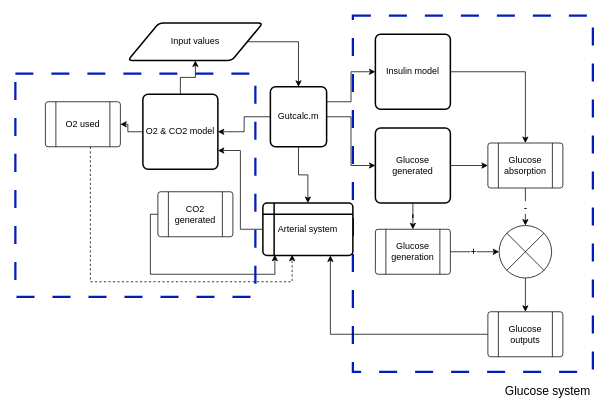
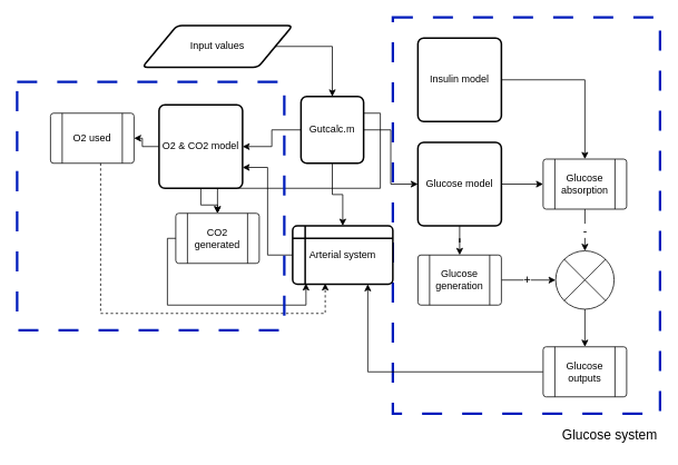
  <mxCell id="0" />
  <mxCell id="1" parent="0" />
  <mxCell id="2" value="" style="rounded=0;whiteSpace=wrap;html=1;fillColor=none;dashed=1;dashPattern=8 8;perimeterSpacing=2;strokeWidth=3;fontColor=#ffffff;strokeColor=#001DBC;" parent="1" vertex="1"><mxGeometry x="470" y="20" width="320" height="475" as="geometry" /></mxCell>
  <mxCell id="3" style="edgeStyle=orthogonalEdgeStyle;rounded=0;orthogonalLoop=1;jettySize=auto;html=1;entryX=0.5;entryY=0;entryDx=0;entryDy=0;" parent="1" source="4" target="9" edge="1"><mxGeometry relative="1" as="geometry" /></mxCell>
  <mxCell id="4" value="Input values" style="shape=parallelogram;html=1;strokeWidth=2;perimeter=parallelogramPerimeter;whiteSpace=wrap;rounded=1;arcSize=12;size=0.23;" parent="1" vertex="1"><mxGeometry x="170" y="30" width="180" height="50" as="geometry" /></mxCell>
  <mxCell id="5" value="" style="edgeStyle=orthogonalEdgeStyle;rounded=0;orthogonalLoop=1;jettySize=auto;html=1;" parent="1" source="9" target="12" edge="1"><mxGeometry relative="1" as="geometry" /></mxCell>
- <mxCell id="6" style="edgeStyle=orthogonalEdgeStyle;rounded=0;orthogonalLoop=1;jettySize=auto;html=1;exitX=1;exitY=0.25;exitDx=0;exitDy=0;entryX=0;entryY=0.5;entryDx=0;entryDy=0;" parent="1" source="9" target="14" edge="1"><mxGeometry relative="1" as="geometry" /></mxCell>
+ <mxCell id="6" style="edgeStyle=orthogonalEdgeStyle;rounded=0;orthogonalLoop=1;jettySize=auto;html=1;exitX=1;exitY=0.25;exitDx=0;exitDy=0;" parent="1" source="9" target="26" edge="1"><mxGeometry relative="1" as="geometry" /></mxCell>
  <mxCell id="7" value="" style="edgeStyle=orthogonalEdgeStyle;rounded=0;orthogonalLoop=1;jettySize=auto;html=1;" parent="1" source="9" target="24" edge="1"><mxGeometry relative="1" as="geometry" /></mxCell>
  <mxCell id="8" value="" style="edgeStyle=orthogonalEdgeStyle;rounded=0;orthogonalLoop=1;jettySize=auto;html=1;" parent="1" source="9" target="17" edge="1"><mxGeometry relative="1" as="geometry" /></mxCell>
  <mxCell id="9" value="Gutcalc.m&lt;br&gt;" style="rounded=1;whiteSpace=wrap;html=1;absoluteArcSize=1;arcSize=14;strokeWidth=2;" parent="1" vertex="1"><mxGeometry x="360" y="115" width="75" height="80" as="geometry" /></mxCell>
  <mxCell id="10" value="" style="edgeStyle=orthogonalEdgeStyle;rounded=0;orthogonalLoop=1;jettySize=auto;html=1;" parent="1" source="12" target="31" edge="1"><mxGeometry relative="1" as="geometry" /></mxCell>
  <mxCell id="11" value="" style="edgeStyle=orthogonalEdgeStyle;rounded=0;orthogonalLoop=1;jettySize=auto;html=1;" parent="1" source="12" target="22" edge="1"><mxGeometry relative="1" as="geometry" /></mxCell>
- <mxCell id="12" value="Glucose generated" style="rounded=1;whiteSpace=wrap;html=1;absoluteArcSize=1;arcSize=14;strokeWidth=2;" parent="1" vertex="1"><mxGeometry x="500" y="170" width="100" height="100" as="geometry" /></mxCell>
+ <mxCell id="12" value="Glucose model" style="rounded=1;whiteSpace=wrap;html=1;absoluteArcSize=1;arcSize=14;strokeWidth=2;" parent="1" vertex="1"><mxGeometry x="500" y="170" width="100" height="100" as="geometry" /></mxCell>
  <mxCell id="13" style="edgeStyle=orthogonalEdgeStyle;rounded=0;orthogonalLoop=1;jettySize=auto;html=1;exitX=1;exitY=0.5;exitDx=0;exitDy=0;entryX=0.5;entryY=0;entryDx=0;entryDy=0;" parent="1" source="14" target="22" edge="1"><mxGeometry relative="1" as="geometry" /></mxCell>
  <mxCell id="14" value="Insulin model" style="rounded=1;whiteSpace=wrap;html=1;absoluteArcSize=1;arcSize=14;strokeWidth=2;" parent="1" vertex="1"><mxGeometry x="500" y="45" width="100" height="100" as="geometry" /></mxCell>
  <mxCell id="15" value="" style="edgeStyle=orthogonalEdgeStyle;rounded=0;orthogonalLoop=1;jettySize=auto;html=1;" parent="1" source="17" target="25" edge="1"><mxGeometry relative="1" as="geometry" /></mxCell>
- <mxCell id="16" value="" style="edgeStyle=orthogonalEdgeStyle;rounded=0;orthogonalLoop=1;jettySize=auto;html=1;" parent="1" source="17" target="4" edge="1"><mxGeometry relative="1" as="geometry" /></mxCell>
+ <mxCell id="16" value="" style="edgeStyle=orthogonalEdgeStyle;rounded=0;orthogonalLoop=1;jettySize=auto;html=1;" parent="1" source="17" target="26" edge="1"><mxGeometry relative="1" as="geometry" /></mxCell>
  <mxCell id="17" value="O2 &amp;amp; CO2 model" style="rounded=1;whiteSpace=wrap;html=1;absoluteArcSize=1;arcSize=14;strokeWidth=2;" parent="1" vertex="1"><mxGeometry x="190" y="125" width="100" height="100" as="geometry" /></mxCell>
  <mxCell id="18" style="edgeStyle=orthogonalEdgeStyle;rounded=0;orthogonalLoop=1;jettySize=auto;html=1;entryX=0.75;entryY=1;entryDx=0;entryDy=0;" parent="1" source="19" target="24" edge="1"><mxGeometry relative="1" as="geometry" /></mxCell>
  <mxCell id="19" value="Glucose outputs" style="verticalLabelPosition=middle;verticalAlign=middle;html=1;shape=process;whiteSpace=wrap;rounded=1;size=0.14;arcSize=6;labelPosition=center;align=center;" parent="1" vertex="1"><mxGeometry x="650" y="415" width="100" height="60" as="geometry" /></mxCell>
  <mxCell id="20" value="" style="edgeStyle=orthogonalEdgeStyle;rounded=0;orthogonalLoop=1;jettySize=auto;html=1;" parent="1" source="22" target="33" edge="1"><mxGeometry relative="1" as="geometry" /></mxCell>
  <mxCell id="21" value="-" style="edgeLabel;html=1;align=center;verticalAlign=middle;resizable=0;points=[];spacing=0;fontSize=14;spacingLeft=-2;" vertex="1" connectable="0" parent="20"><mxGeometry relative="1" as="geometry"><mxPoint as="offset" /></mxGeometry></mxCell>
  <mxCell id="22" value="Glucose absorption&lt;br&gt;" style="verticalLabelPosition=middle;verticalAlign=middle;html=1;shape=process;whiteSpace=wrap;rounded=1;size=0.14;arcSize=6;align=center;labelPosition=center;" parent="1" vertex="1"><mxGeometry x="650" y="190" width="100" height="60" as="geometry" /></mxCell>
  <mxCell id="23" style="edgeStyle=orthogonalEdgeStyle;rounded=0;orthogonalLoop=1;jettySize=auto;html=1;entryX=1;entryY=0.75;entryDx=0;entryDy=0;" parent="1" source="24" target="17" edge="1"><mxGeometry relative="1" as="geometry" /></mxCell>
  <mxCell id="24" value="Arterial system" style="shape=internalStorage;whiteSpace=wrap;html=1;dx=15;dy=15;rounded=1;arcSize=8;strokeWidth=2;" parent="1" vertex="1"><mxGeometry x="350" y="270" width="120" height="70" as="geometry" /></mxCell>
  <mxCell id="25" value="O2 used&lt;br&gt;" style="verticalLabelPosition=middle;verticalAlign=middle;html=1;shape=process;whiteSpace=wrap;rounded=1;size=0.14;arcSize=6;labelPosition=center;align=center;" parent="1" vertex="1"><mxGeometry x="60" y="135" width="100" height="60" as="geometry" /></mxCell>
  <mxCell id="26" value="CO2 generated&lt;br&gt;" style="verticalLabelPosition=middle;verticalAlign=middle;html=1;shape=process;whiteSpace=wrap;rounded=1;size=0.14;arcSize=6;labelPosition=center;align=center;" parent="1" vertex="1"><mxGeometry x="210" y="255" width="100" height="60" as="geometry" /></mxCell>
  <mxCell id="27" style="edgeStyle=orthogonalEdgeStyle;rounded=0;orthogonalLoop=1;jettySize=auto;html=1;entryX=0.133;entryY=0.986;entryDx=0;entryDy=0;entryPerimeter=0;" parent="1" source="26" target="24" edge="1"><mxGeometry relative="1" as="geometry"><Array as="points"><mxPoint x="200" y="365" /><mxPoint x="366" y="365" /></Array></mxGeometry></mxCell>
  <mxCell id="28" style="edgeStyle=orthogonalEdgeStyle;rounded=0;orthogonalLoop=1;jettySize=auto;html=1;entryX=0.325;entryY=0.986;entryDx=0;entryDy=0;entryPerimeter=0;dashed=1;" parent="1" source="25" target="24" edge="1"><mxGeometry relative="1" as="geometry"><Array as="points"><mxPoint x="120" y="375" /><mxPoint x="389" y="375" /></Array></mxGeometry></mxCell>
  <mxCell id="29" value="" style="edgeStyle=orthogonalEdgeStyle;rounded=0;orthogonalLoop=1;jettySize=auto;html=1;" parent="1" source="31" target="33" edge="1"><mxGeometry relative="1" as="geometry" /></mxCell>
  <mxCell id="30" value="+" style="edgeLabel;html=1;align=center;verticalAlign=middle;resizable=0;points=[];spacing=0;spacingBottom=3;fontSize=15;spacingRight=0;spacingLeft=0;" vertex="1" connectable="0" parent="29"><mxGeometry relative="1" as="geometry"><mxPoint x="-3" as="offset" /></mxGeometry></mxCell>
  <mxCell id="31" value="Glucose generation" style="verticalLabelPosition=middle;verticalAlign=middle;html=1;shape=process;whiteSpace=wrap;rounded=1;size=0.14;arcSize=6;labelPosition=center;align=center;" parent="1" vertex="1"><mxGeometry x="500" y="305" width="100" height="60" as="geometry" /></mxCell>
  <mxCell id="32" value="" style="edgeStyle=orthogonalEdgeStyle;rounded=0;orthogonalLoop=1;jettySize=auto;html=1;" parent="1" source="33" target="19" edge="1"><mxGeometry relative="1" as="geometry" /></mxCell>
  <mxCell id="33" value="" style="verticalLabelPosition=bottom;verticalAlign=top;html=1;shape=mxgraph.flowchart.or;" parent="1" vertex="1"><mxGeometry x="665" y="300" width="70" height="70" as="geometry" /></mxCell>
  <mxCell id="34" value="Glucose system&lt;br style=&quot;font-size: 16px;&quot;&gt;" style="text;html=1;strokeColor=none;fillColor=none;align=center;verticalAlign=middle;whiteSpace=wrap;rounded=0;fontSize=16;" parent="1" vertex="1"><mxGeometry x="670" y="505" width="120" height="30" as="geometry" /></mxCell>
  <mxCell id="35" value="" style="rounded=0;whiteSpace=wrap;html=1;fillColor=none;dashed=1;dashPattern=8 8;perimeterSpacing=2;strokeWidth=3;fontColor=#ffffff;strokeColor=#001DBC;" parent="1" vertex="1"><mxGeometry x="20" y="97.5" width="320" height="297.5" as="geometry" /></mxCell>
